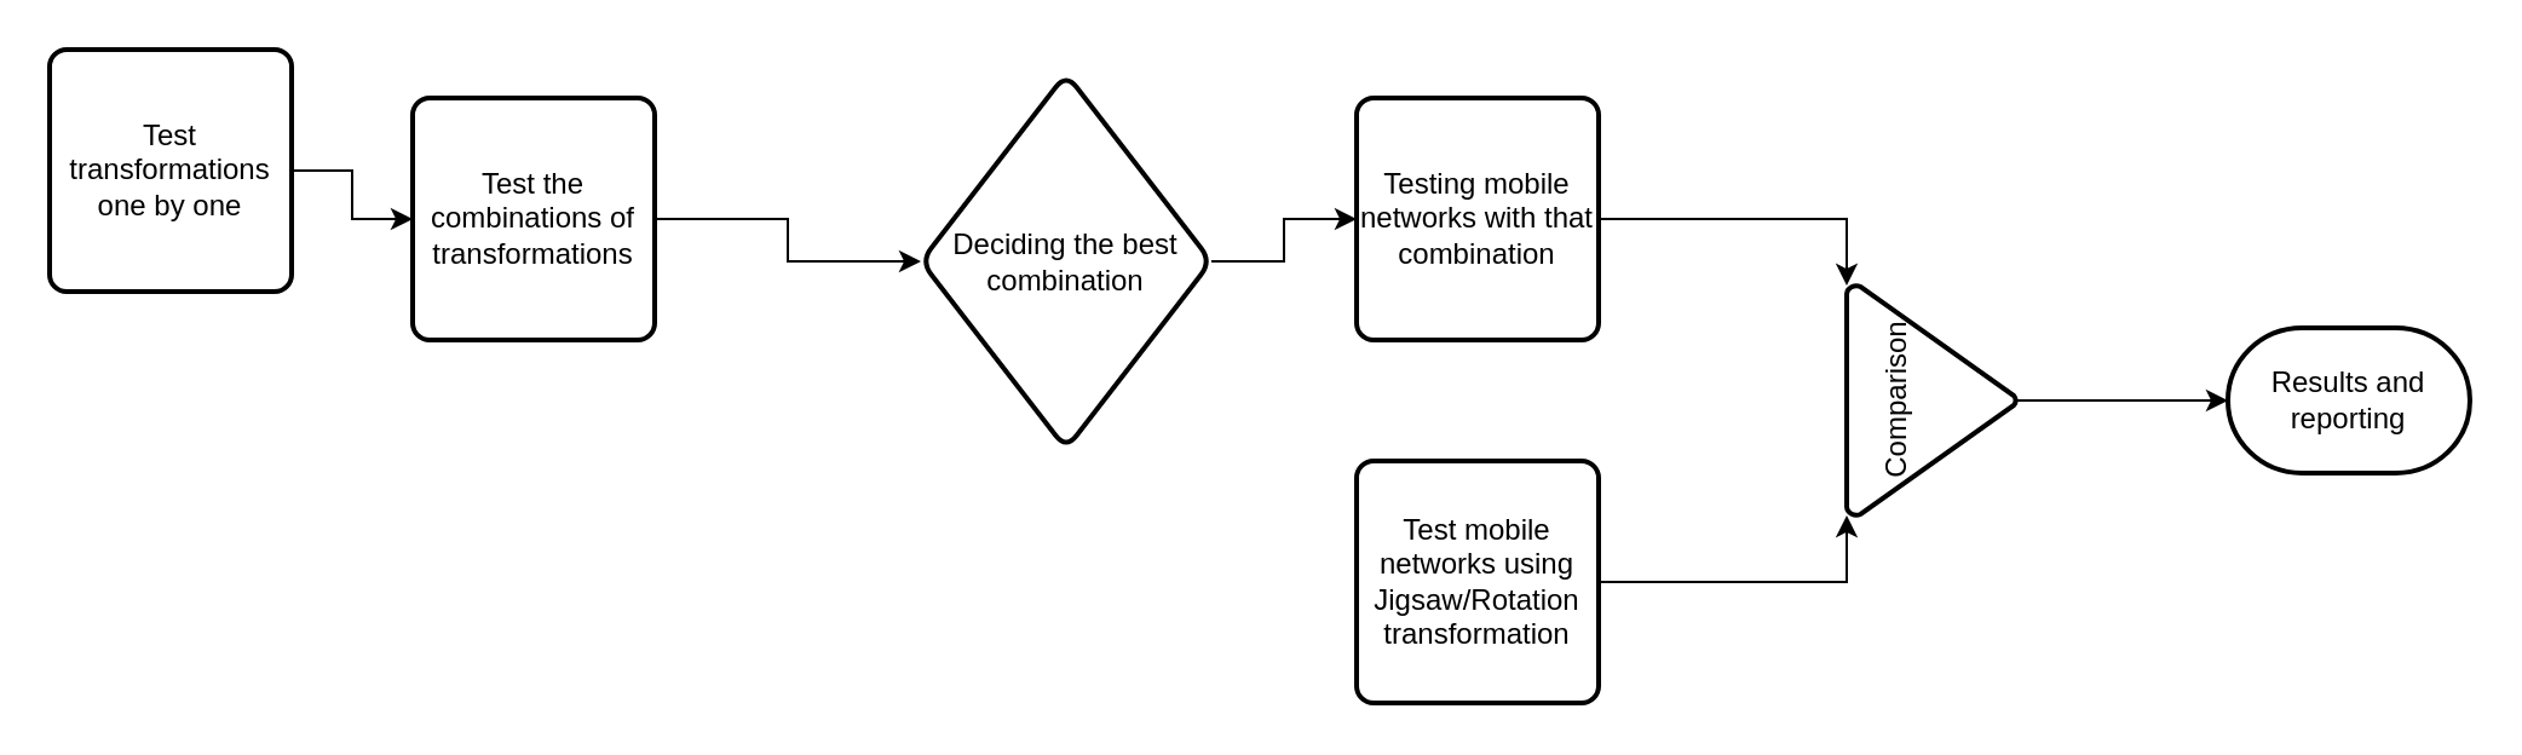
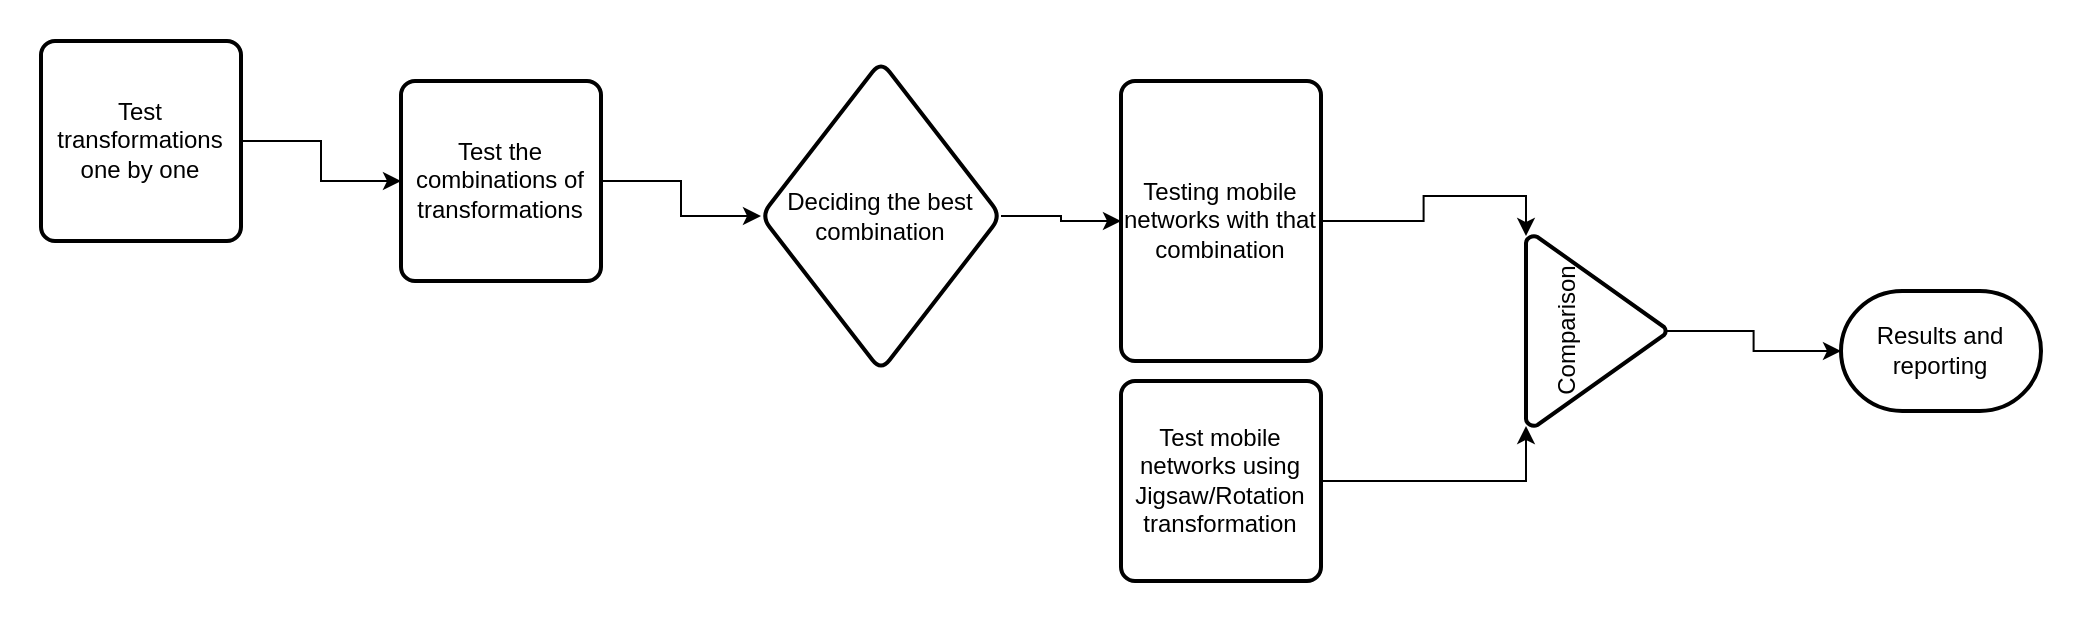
  <mxCell id="0" />
  <mxCell id="1" parent="0" />
  <mxCell id="2" value="" style="edgeStyle=orthogonalEdgeStyle;rounded=0;orthogonalLoop=1;jettySize=auto;html=1;" edge="1" parent="1" source="3" target="5"><mxGeometry relative="1" as="geometry" /></mxCell>
  <mxCell id="3" value="Test transformations one by one" style="rounded=1;whiteSpace=wrap;html=1;absoluteArcSize=1;arcSize=14;strokeWidth=2;" vertex="1" parent="1"><mxGeometry x="20" y="20" width="100" height="100" as="geometry" /></mxCell>
  <mxCell id="4" value="" style="edgeStyle=orthogonalEdgeStyle;rounded=0;orthogonalLoop=1;jettySize=auto;html=1;" edge="1" parent="1" source="5" target="7"><mxGeometry relative="1" as="geometry" /></mxCell>
- <mxCell id="5" value="Test the combinations of transformations" style="rounded=1;whiteSpace=wrap;html=1;absoluteArcSize=1;arcSize=14;strokeWidth=2;" vertex="1" parent="1"><mxGeometry x="170" y="40" width="100" height="100" as="geometry" /></mxCell>
+ <mxCell id="5" value="Test the combinations of transformations" style="rounded=1;whiteSpace=wrap;html=1;absoluteArcSize=1;arcSize=14;strokeWidth=2;" vertex="1" parent="1"><mxGeometry x="200" y="40" width="100" height="100" as="geometry" /></mxCell>
  <mxCell id="6" style="edgeStyle=orthogonalEdgeStyle;rounded=0;orthogonalLoop=1;jettySize=auto;html=1;" edge="1" parent="1" source="7" target="11"><mxGeometry relative="1" as="geometry" /></mxCell>
  <mxCell id="7" value="Deciding the best combination" style="rhombus;whiteSpace=wrap;html=1;rounded=1;arcSize=14;strokeWidth=2;" vertex="1" parent="1"><mxGeometry x="380" y="30" width="120" height="155" as="geometry" /></mxCell>
  <mxCell id="8" style="edgeStyle=orthogonalEdgeStyle;rounded=0;orthogonalLoop=1;jettySize=auto;html=1;entryX=0;entryY=0;entryDx=0;entryDy=0;entryPerimeter=0;" edge="1" parent="1" source="9" target="13"><mxGeometry relative="1" as="geometry" /></mxCell>
  <mxCell id="9" value="Test mobile networks using Jigsaw/Rotation transformation" style="rounded=1;whiteSpace=wrap;html=1;absoluteArcSize=1;arcSize=14;strokeWidth=2;" vertex="1" parent="1"><mxGeometry x="560" y="190" width="100" height="100" as="geometry" /></mxCell>
  <mxCell id="10" style="edgeStyle=orthogonalEdgeStyle;rounded=0;orthogonalLoop=1;jettySize=auto;html=1;entryX=1;entryY=0;entryDx=0;entryDy=0;entryPerimeter=0;" edge="1" parent="1" source="11" target="13"><mxGeometry relative="1" as="geometry" /></mxCell>
- <mxCell id="11" value="Testing mobile networks with that combination" style="rounded=1;whiteSpace=wrap;html=1;absoluteArcSize=1;arcSize=14;strokeWidth=2;" vertex="1" parent="1"><mxGeometry x="560" y="40" width="100" height="100" as="geometry" /></mxCell>
+ <mxCell id="11" value="Testing mobile networks with that combination" style="rounded=1;whiteSpace=wrap;html=1;absoluteArcSize=1;arcSize=14;strokeWidth=2;" vertex="1" parent="1"><mxGeometry x="560" y="40" width="100" height="140" as="geometry" /></mxCell>
  <mxCell id="12" style="edgeStyle=orthogonalEdgeStyle;rounded=0;orthogonalLoop=1;jettySize=auto;html=1;" edge="1" parent="1" source="13" target="14"><mxGeometry relative="1" as="geometry" /></mxCell>
  <mxCell id="13" value="Comparison&lt;br&gt;&lt;br&gt;&lt;br&gt;" style="strokeWidth=2;html=1;shape=mxgraph.flowchart.merge_or_storage;whiteSpace=wrap;rotation=-90;" vertex="1" parent="1"><mxGeometry x="750" y="130" width="95" height="70" as="geometry" /></mxCell>
- <mxCell id="14" value="Results and reporting" style="strokeWidth=2;html=1;shape=mxgraph.flowchart.terminator;whiteSpace=wrap;" vertex="1" parent="1"><mxGeometry x="920" y="135" width="100" height="60" as="geometry" /></mxCell>
+ <mxCell id="14" value="Results and reporting" style="strokeWidth=2;html=1;shape=mxgraph.flowchart.terminator;whiteSpace=wrap;" vertex="1" parent="1"><mxGeometry x="920" y="145" width="100" height="60" as="geometry" /></mxCell>
